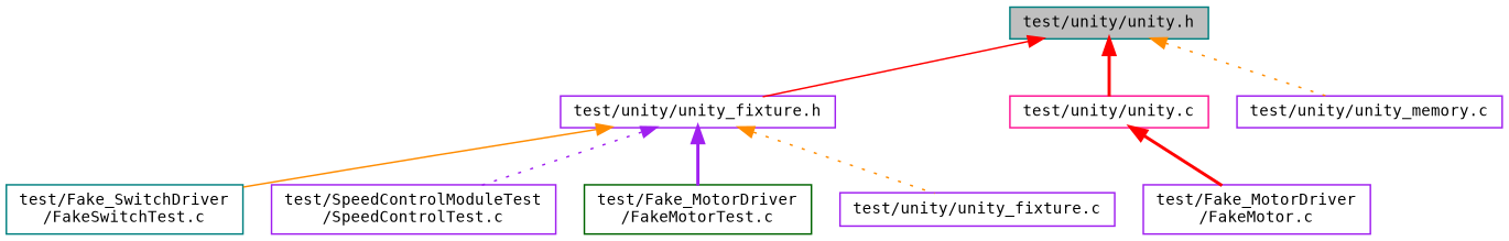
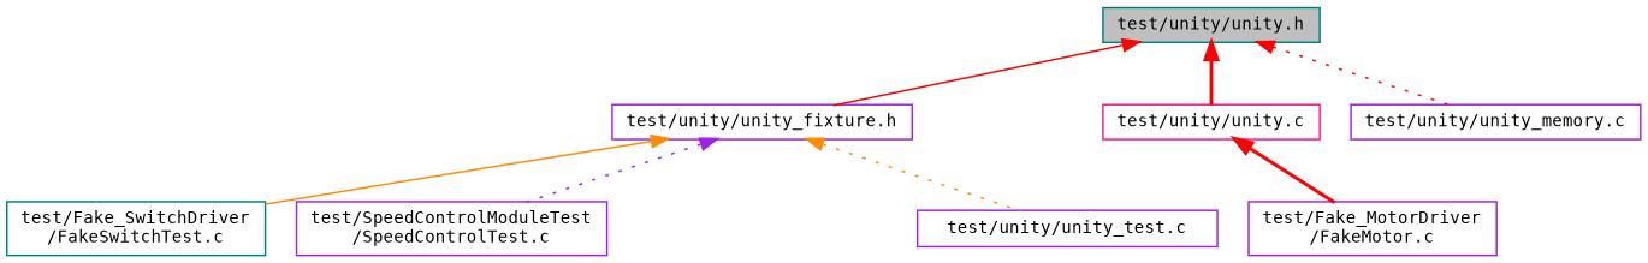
  digraph {
    fontname="DejaVu Sans Mono"
    node [color=purple fillcolor=white fontname="DejaVu Sans Mono" fontsize=10 shape=record style=filled]
    edge [color=red dir=back fontname="DejaVu Sans Mono" fontsize=10 labelfontname=Helvetica labelfontsize=10 style=bold]
    n1 [color=teal fillcolor=grey75 fontcolor=black height=0.2 label="test/unity/unity.h" width=0.4]
    n2 [height=0.2 label="test/unity/unity_fixture.h" width=0.4]
    n3 [color=deeppink height=0.2 label="test/unity/unity.c" width=0.4]
    n4 [height=0.2 label="test/unity/unity_memory.c" width=0.4]
    n5 [color=teal height=0.2 label="test/Fake_SwitchDriver\l/FakeSwitchTest.c" width=0.4]
    n6 [height=0.2 label="test/SpeedControlModuleTest\l/SpeedControlTest.c" width=0.4]
-   n7 [color=darkgreen height=0.2 label="test/Fake_MotorDriver\l/FakeMotorTest.c" width=0.4]
-   n8 [height=0.2 label="test/unity/unity_fixture.c" width=0.4]
+   n8 [height=0.2 label="test/unity/unity_test.c" width=0.4]
    n9 [height=0.2 label="test/Fake_MotorDriver\l/FakeMotor.c" width=0.4]
    n1 -> n2 [style=solid]
    n1 -> n3
-   n1 -> n4 [color=darkorange style=dotted]
+   n1 -> n4 [style=dotted]
    n2 -> n5 [color=darkorange style=solid]
    n2 -> n6 [color=purple style=dotted]
-   n2 -> n7 [color=purple]
    n2 -> n8 [color=darkorange style=dotted]
    n3 -> n9
  }
